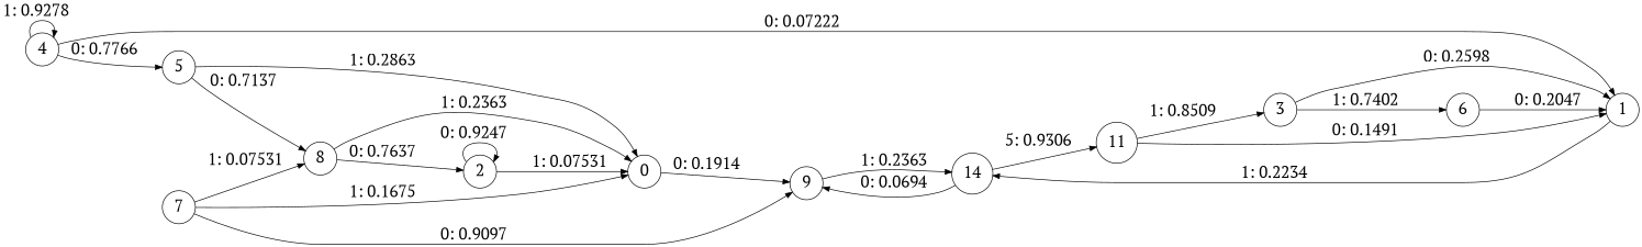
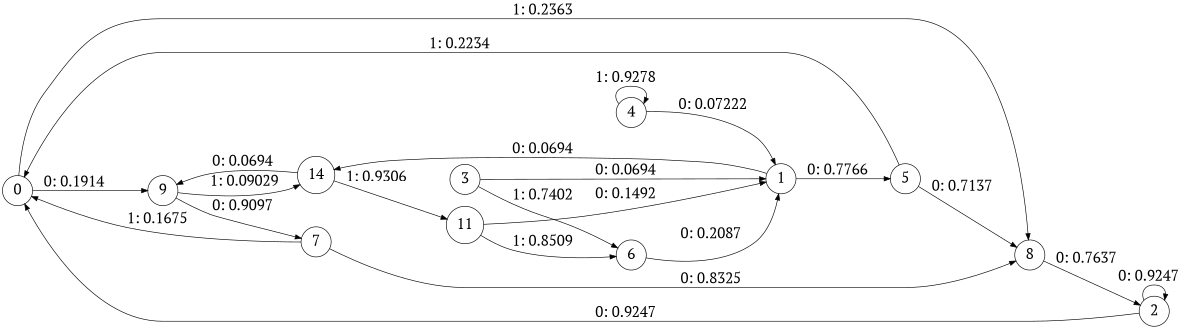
  digraph {
    fontname="PT Serif"
    rankdir=LR
    node [fontname="PT Serif" fontsize=24 shape=circle]
    edge [fontname="PT Serif" fontsize=24]
    0
    9
    n3 [label=14]
    7
    3
    1
    6
    11
    8
    5
    2
    4
    0 -> 9 [label="0: 0.1914   "]
-   9 -> n3 [label="1: 0.2363   "]
-   7 -> 9 [label="0: 0.9097   "]
+   9 -> n3 [label="1: 0.09029  "]
+   9 -> 7 [label="0: 0.9097   "]
    n3 -> 9 [label="0: 0.0694   "]
-   n3 -> 11 [label="5: 0.9306   "]
+   n3 -> 11 [label="1: 0.9306   "]
    7 -> 0 [label="1: 0.1675   "]
-   7 -> 8 [label="1: 0.07531  "]
-   3 -> 1 [label="0: 0.2598   "]
+   7 -> 8 [label="0: 0.8325   "]
+   3 -> 1 [label="0: 0.0694   "]
    3 -> 6 [label="1: 0.7402   "]
-   1 -> n3 [label="1: 0.2234   "]
-   4 -> 5 [label="0: 0.7766   "]
-   6 -> 1 [label="0: 0.2047   "]
-   11 -> 1 [label="0: 0.1491   "]
-   11 -> 3 [label="1: 0.8509   "]
-   8 -> 0 [label="1: 0.2363   "]
+   1 -> n3 [label="0: 0.0694   "]
+   1 -> 5 [label="0: 0.7766   "]
+   6 -> 1 [label="0: 0.2087   "]
+   11 -> 1 [label="0: 0.1492   "]
+   11 -> 6 [label="1: 0.8509   "]
+   0 -> 8 [label="1: 0.2363   "]
    8 -> 2 [label="0: 0.7637   "]
-   5 -> 0 [label="1: 0.2863   "]
+   5 -> 0 [label="1: 0.2234   "]
    5 -> 8 [label="0: 0.7137   "]
-   2 -> 0 [label="1: 0.07531  "]
+   2 -> 0 [label="0: 0.9247   "]
    2 -> 2 [label="0: 0.9247   "]
    4 -> 1 [label="0: 0.07222  "]
    4 -> 4 [label="1: 0.9278   "]
  }
